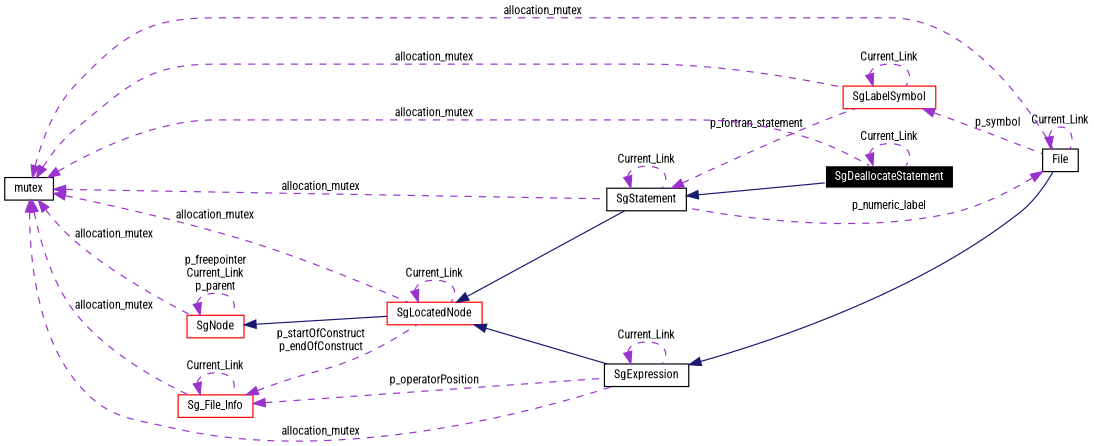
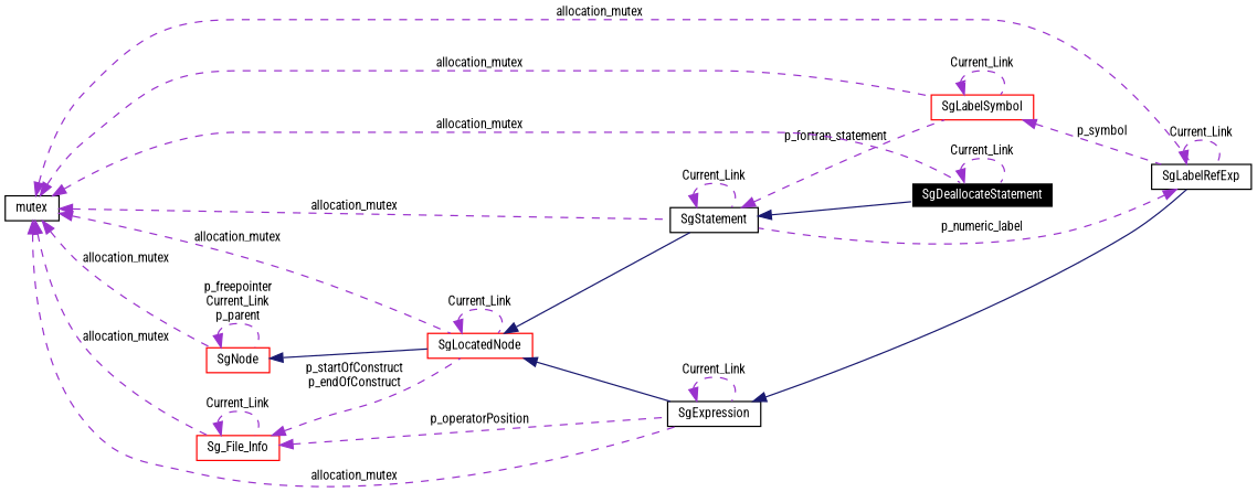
  digraph {
    fontname="Roboto Condensed"
    rankdir=LR
    node [color=black fontname="Roboto Condensed" fontsize=10 shape=record]
    edge [color=darkorchid3 dir=back fontname="Roboto Condensed" fontsize=10 labelfontname=Helvetica labelfontsize=10 style=dashed]
    n1 [color=white fillcolor=black fontcolor=white height=0.2 label=SgDeallocateStatement style=filled width=0.4]
    n2 [height=0.2 label=SgStatement width=0.4]
    n3 [color=red height=0.2 label=SgLabelSymbol width=0.4]
-   n4 [height=0.2 label=File width=0.4]
+   n4 [height=0.2 label=SgLabelRefExp width=0.4]
    n5 [color=red height=0.2 label=SgLocatedNode width=0.4]
    n6 [height=0.2 label=SgExpression width=0.4]
    n7 [color=red height=0.2 label=SgNode width=0.4]
    n8 [height=0.2 label=mutex width=0.4]
    n9 [color=red height=0.2 label=Sg_File_Info width=0.4]
    n1 -> n1 [label=Current_Link]
    n2 -> n1 [color=midnightblue style=solid]
    n2 -> n2 [label=Current_Link]
    n2 -> n3 [label=p_fortran_statement]
    n3 -> n3 [label=Current_Link]
    n3 -> n4 [label=p_symbol]
    n4 -> n2 [label=p_numeric_label]
    n4 -> n4 [label=Current_Link]
    n5 -> n2 [color=midnightblue style=solid]
    n5 -> n5 [label=Current_Link]
    n5 -> n6 [color=midnightblue style=solid]
    n6 -> n4 [color=midnightblue style=solid]
    n6 -> n6 [label=Current_Link]
    n7 -> n5 [color=midnightblue style=solid]
    n7 -> n7 [label="p_freepointer\nCurrent_Link\np_parent"]
    n8 -> n1 [label=allocation_mutex]
    n8 -> n2 [label=allocation_mutex]
    n8 -> n3 [label=allocation_mutex]
    n8 -> n4 [label=allocation_mutex]
    n8 -> n5 [label=allocation_mutex]
    n8 -> n6 [label=allocation_mutex]
    n8 -> n7 [label=allocation_mutex]
    n8 -> n9 [label=allocation_mutex]
    n9 -> n5 [label="p_startOfConstruct\np_endOfConstruct"]
    n9 -> n6 [label=p_operatorPosition]
    n9 -> n9 [label=Current_Link]
  }
